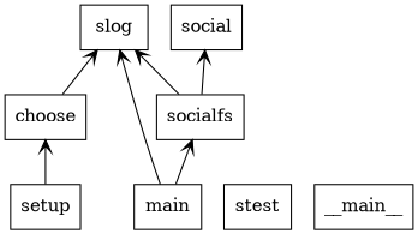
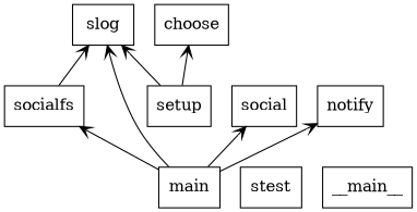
  digraph {
    rankdir=BT
    node [shape=box]
    edge [arrowhead=open arrowtail=none]
    n1 [label=socialfs]
    n2 [label=slog]
    n3 [label=setup]
    n4 [label=choose]
    n5 [label=social]
    n6 [label=stest]
+   n7 [label=notify]
    n8 [label=main]
    n9 [label=__main__]
    n1 -> n2
    n3 -> n4
-   n4 -> n2
+   n3 -> n2
    n8 -> n1
    n8 -> n2
-   n1 -> n5
+   n8 -> n5
+   n8 -> n7
  }
